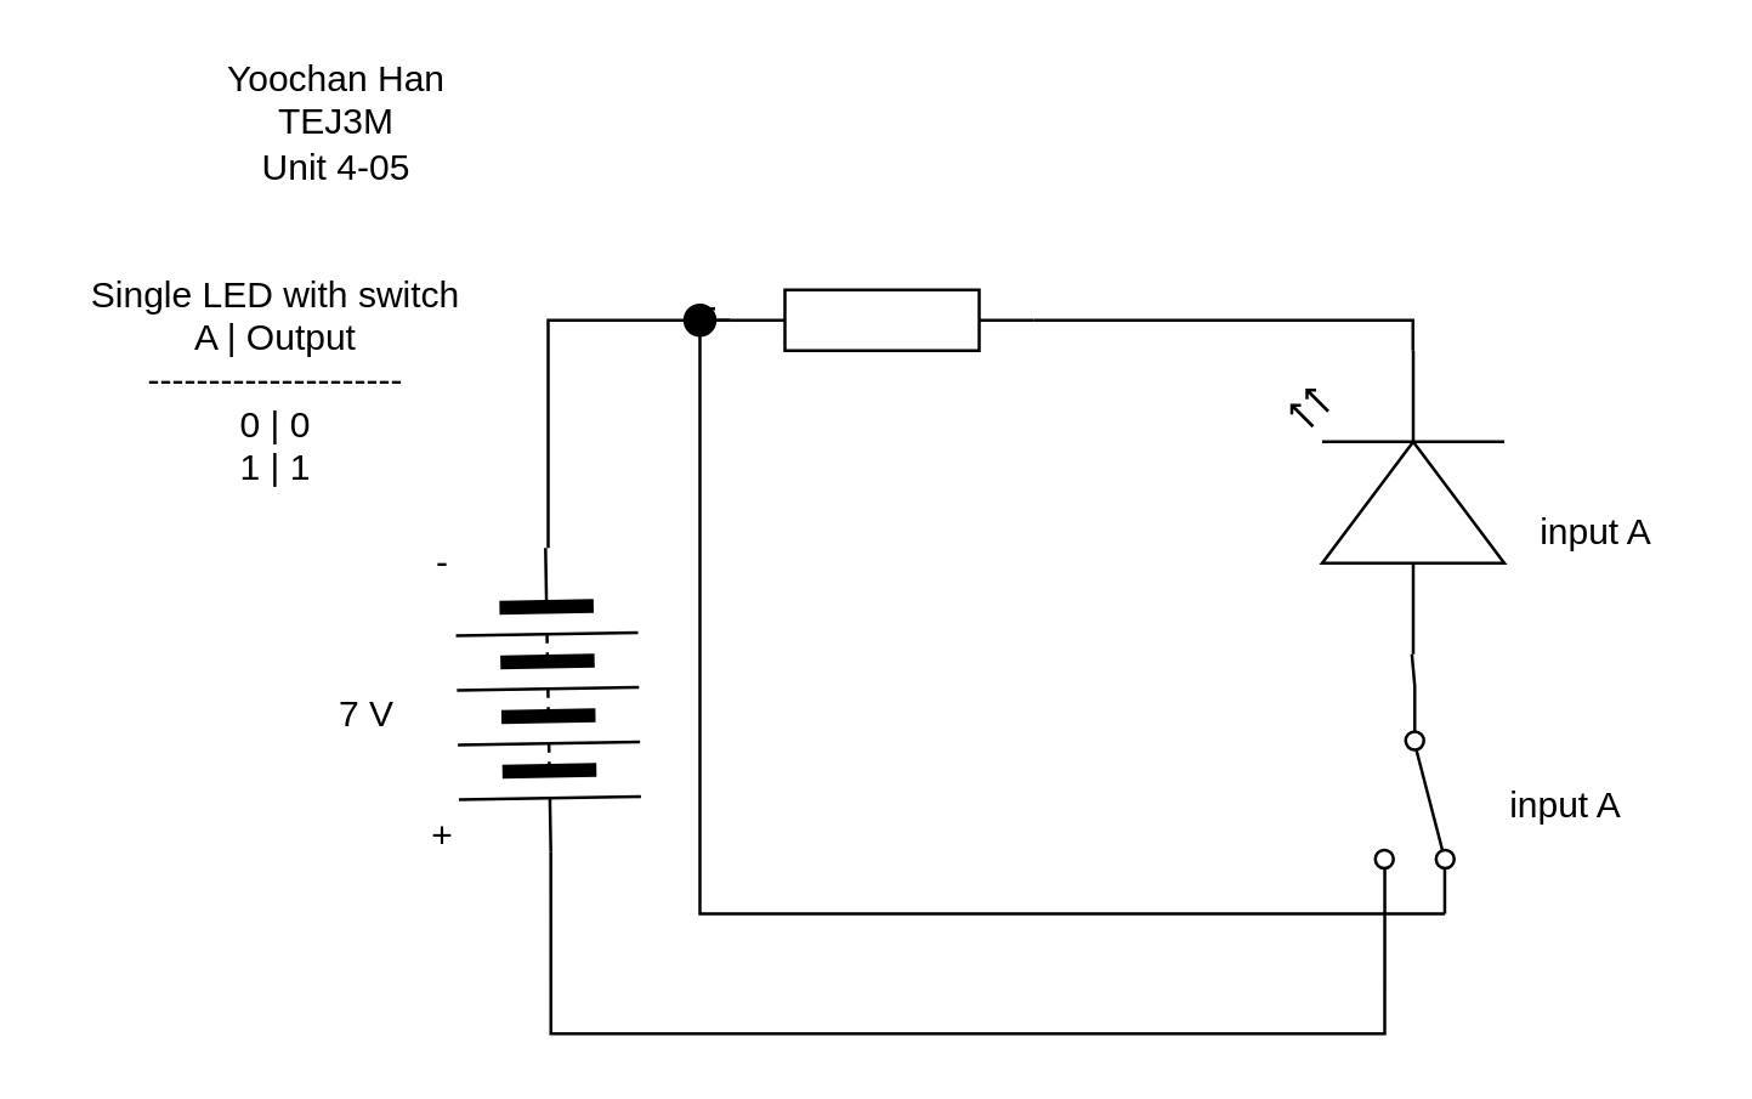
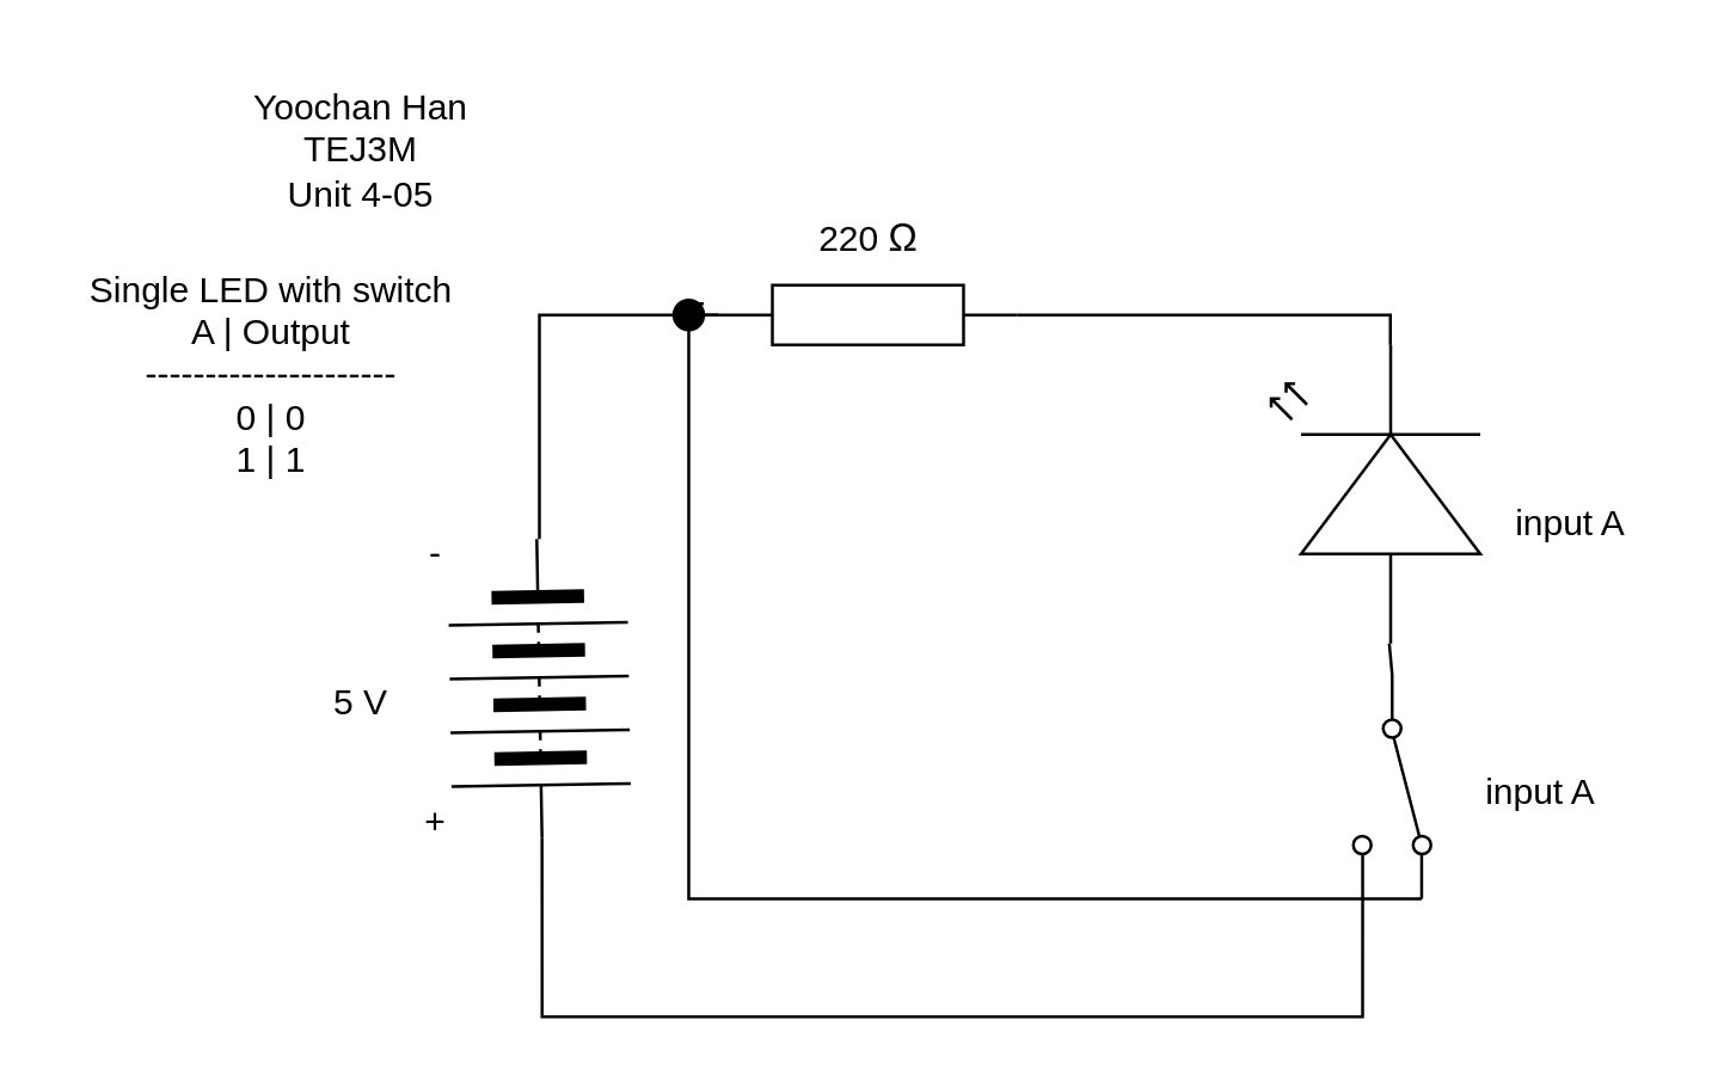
  <mxCell id="0" />
  <mxCell id="1" parent="0" />
- <mxCell id="2" value="Yoochan Han&lt;br&gt;TEJ3M&lt;br&gt;Unit 4-05" style="text;html=1;align=center;verticalAlign=middle;resizable=0;points=[];autosize=1;strokeColor=none;fillColor=none;" parent="1" vertex="1"><mxGeometry x="60" y="10" width="100" height="60" as="geometry" /></mxCell>
+ <mxCell id="2" value="Yoochan Han&lt;br&gt;TEJ3M&lt;br&gt;Unit 4-05" style="text;html=1;align=center;verticalAlign=middle;resizable=0;points=[];autosize=1;strokeColor=none;fillColor=none;" parent="1" vertex="1"><mxGeometry x="70" y="20" width="100" height="60" as="geometry" /></mxCell>
  <mxCell id="3" value="" style="pointerEvents=1;verticalLabelPosition=bottom;shadow=0;dashed=0;align=center;html=1;verticalAlign=top;shape=mxgraph.electrical.resistors.resistor_1;" parent="1" vertex="1"><mxGeometry x="240" y="95" width="100" height="20" as="geometry" /></mxCell>
  <mxCell id="4" style="edgeStyle=none;html=1;entryX=0;entryY=0.5;entryDx=0;entryDy=0;endArrow=none;endFill=0;" parent="1" source="5" target="16" edge="1"><mxGeometry relative="1" as="geometry" /></mxCell>
  <mxCell id="5" value="" style="verticalLabelPosition=bottom;shadow=0;dashed=0;align=center;html=1;verticalAlign=top;shape=mxgraph.electrical.opto_electronics.led_2;pointerEvents=1;rotation=-90;" parent="1" vertex="1"><mxGeometry x="410" y="130" width="100" height="70" as="geometry" /></mxCell>
  <mxCell id="6" value="" style="pointerEvents=1;verticalLabelPosition=bottom;shadow=0;dashed=0;align=center;html=1;verticalAlign=top;shape=mxgraph.electrical.miscellaneous.batteryStack;rotation=89;" parent="1" vertex="1"><mxGeometry x="130" y="200" width="100" height="60" as="geometry" /></mxCell>
  <mxCell id="7" style="edgeStyle=orthogonalEdgeStyle;html=1;entryX=0;entryY=0.5;entryDx=0;entryDy=0;entryPerimeter=0;endArrow=none;endFill=0;rounded=0;curved=0;" parent="1" source="6" target="3" edge="1"><mxGeometry relative="1" as="geometry"><Array as="points"><mxPoint x="180" y="105" /></Array></mxGeometry></mxCell>
- <mxCell id="9" value="7 V" style="text;html=1;align=center;verticalAlign=middle;resizable=0;points=[];autosize=1;strokeColor=none;fillColor=none;" parent="1" vertex="1"><mxGeometry x="100" y="220" width="40" height="30" as="geometry" /></mxCell>
+ <mxCell id="8" value="&lt;font&gt;&lt;font style=&quot;color: rgb(0, 0, 0);&quot;&gt;220&amp;nbsp;&lt;/font&gt;&lt;span style=&quot;font-family: &amp;quot;Google Sans&amp;quot;, Arial, sans-serif; text-align: start; text-wrap-mode: wrap; line-height: 80%; color: rgb(238, 240, 255);&quot;&gt;&lt;font style=&quot;font-size: 13px; color: rgb(0, 0, 0);&quot;&gt;Ω&lt;/font&gt;&lt;/span&gt;&lt;/font&gt;" style="text;html=1;align=center;verticalAlign=middle;resizable=0;points=[];autosize=1;strokeColor=none;fillColor=none;" parent="1" vertex="1"><mxGeometry x="260" y="65" width="60" height="30" as="geometry" /></mxCell>
+ <mxCell id="9" value="5 V" style="text;html=1;align=center;verticalAlign=middle;resizable=0;points=[];autosize=1;strokeColor=none;fillColor=none;" parent="1" vertex="1"><mxGeometry x="100" y="220" width="40" height="30" as="geometry" /></mxCell>
  <mxCell id="10" value="+" style="text;html=1;align=center;verticalAlign=middle;resizable=0;points=[];autosize=1;strokeColor=none;fillColor=none;" parent="1" vertex="1"><mxGeometry x="130" y="260" width="30" height="30" as="geometry" /></mxCell>
  <mxCell id="11" value="-" style="text;html=1;align=center;verticalAlign=middle;resizable=0;points=[];autosize=1;strokeColor=none;fillColor=none;" parent="1" vertex="1"><mxGeometry x="130" y="170" width="30" height="30" as="geometry" /></mxCell>
  <mxCell id="12" value="input A" style="text;html=1;align=center;verticalAlign=middle;resizable=0;points=[];autosize=1;strokeColor=none;fillColor=none;" parent="1" vertex="1"><mxGeometry x="485" y="250" width="60" height="30" as="geometry" /></mxCell>
  <mxCell id="13" style="edgeStyle=orthogonalEdgeStyle;html=1;entryX=1;entryY=0.57;entryDx=0;entryDy=0;entryPerimeter=0;endArrow=none;endFill=0;rounded=0;" parent="1" source="3" target="5" edge="1"><mxGeometry relative="1" as="geometry" /></mxCell>
  <mxCell id="14" style="edgeStyle=orthogonalEdgeStyle;html=1;exitX=1;exitY=0.12;exitDx=0;exitDy=0;rounded=0;curved=0;endArrow=none;endFill=0;entryX=0;entryY=0.5;entryDx=0;entryDy=0;entryPerimeter=0;" parent="1" source="18" target="3" edge="1"><mxGeometry relative="1" as="geometry"><mxPoint x="230" y="110" as="targetPoint" /><Array as="points"><mxPoint x="230" y="105" /></Array></mxGeometry></mxCell>
  <mxCell id="15" style="edgeStyle=orthogonalEdgeStyle;html=1;exitX=1;exitY=0.88;exitDx=0;exitDy=0;entryX=1;entryY=0.5;entryDx=0;entryDy=0;endArrow=none;endFill=0;rounded=0;" parent="1" source="16" target="6" edge="1"><mxGeometry relative="1" as="geometry"><mxPoint x="280" y="320" as="targetPoint" /><Array as="points"><mxPoint x="456" y="340" /><mxPoint x="181" y="340" /></Array></mxGeometry></mxCell>
  <mxCell id="16" value="" style="html=1;shape=mxgraph.electrical.electro-mechanical.twoWaySwitch;aspect=fixed;elSwitchState=2;rotation=90;" parent="1" vertex="1"><mxGeometry x="428" y="250" width="75" height="26" as="geometry" /></mxCell>
  <mxCell id="17" value="" style="edgeStyle=orthogonalEdgeStyle;html=1;exitX=1;exitY=0.12;exitDx=0;exitDy=0;rounded=0;curved=0;endArrow=none;endFill=0;entryX=0;entryY=0.5;entryDx=0;entryDy=0;entryPerimeter=0;" parent="1" source="16" target="18" edge="1"><mxGeometry relative="1" as="geometry"><mxPoint x="240" y="105" as="targetPoint" /><mxPoint x="475" y="301" as="sourcePoint" /><Array as="points"><mxPoint x="230" y="301" /></Array></mxGeometry></mxCell>
  <mxCell id="18" value="" style="verticalLabelPosition=bottom;shadow=0;dashed=0;align=center;html=1;verticalAlign=top;shape=mxgraph.electrical.transmission.testPoint;" parent="1" vertex="1"><mxGeometry x="225" y="100" width="10" height="10" as="geometry" /></mxCell>
  <mxCell id="19" value="Single LED with switch&lt;br&gt;A | Output&lt;br&gt;---------------------&lt;br&gt;0 | 0&lt;br&gt;1 | 1" style="text;html=1;align=center;verticalAlign=middle;resizable=0;points=[];autosize=1;strokeColor=none;fillColor=none;" parent="1" vertex="1"><mxGeometry x="20" y="80" width="140" height="90" as="geometry" /></mxCell>
  <mxCell id="20" value="input A" style="text;html=1;align=center;verticalAlign=middle;resizable=0;points=[];autosize=1;strokeColor=none;fillColor=none;" vertex="1" parent="1"><mxGeometry x="495" y="160" width="60" height="30" as="geometry" /></mxCell>
